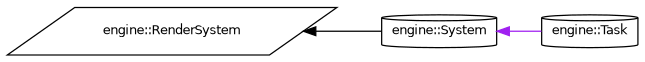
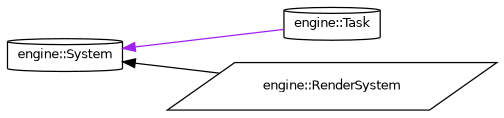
  digraph {
    rankdir=LR
    node [color=black fillcolor=white fontname=Helvetica fontsize=10 shape=cylinder style=filled]
    edge [dir=back fontname=Helvetica fontsize=10 labelfontname=Helvetica labelfontsize=10 style=solid]
    n1 [height=0.2 label="engine::Task" width=0.4]
    n2 [height=0.2 label="engine::System" width=0.4]
    n3 [height=0.2 label="engine::RenderSystem" shape=parallelogram width=0.4]
    n2 -> n1 [color=purple]
-   n3 -> n2 [color=black]
+   n2 -> n3 [color=black]
  }
